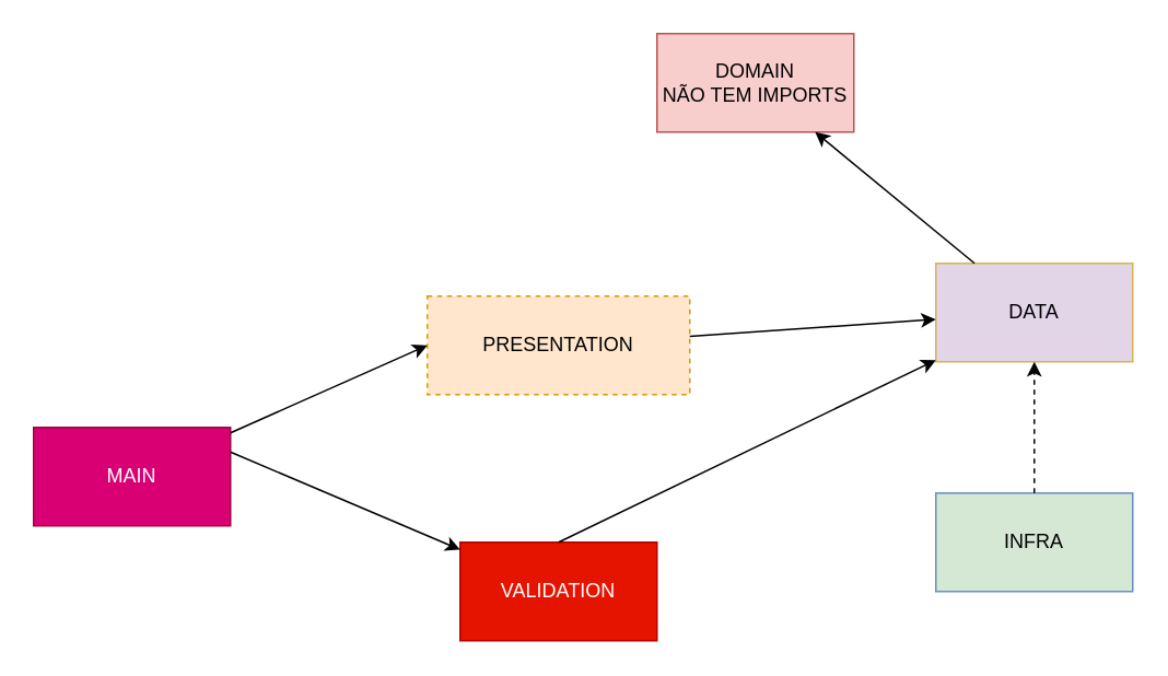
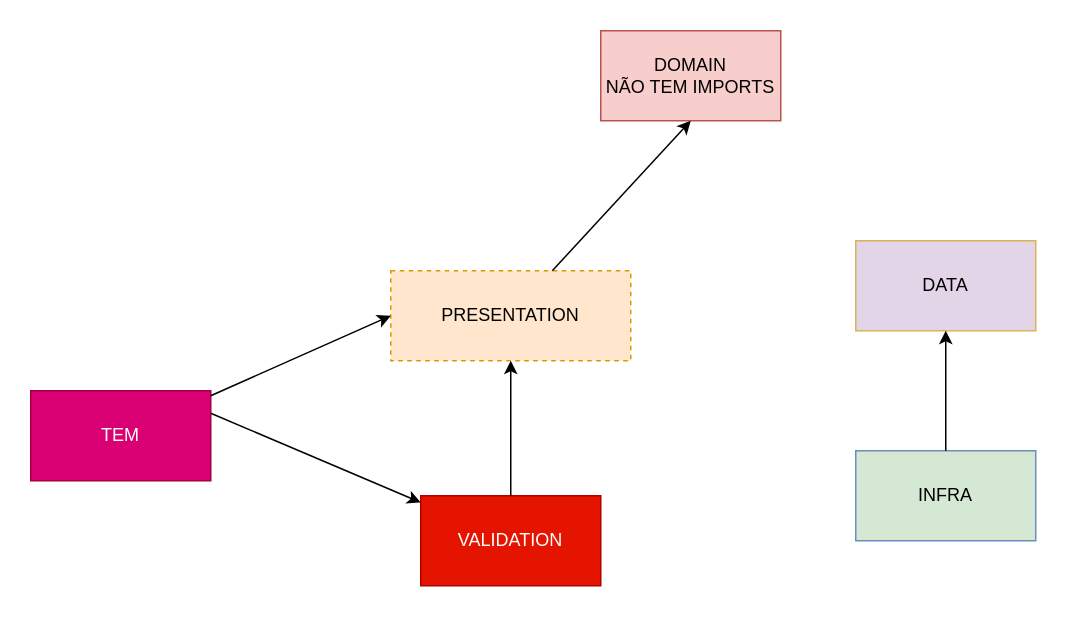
  <mxCell id="0" />
  <mxCell id="1" parent="0" />
  <mxCell id="2" value="PRESENTATION&lt;br&gt;" style="whiteSpace=wrap;html=1;fillColor=#ffe6cc;strokeColor=#d79b00;dashed=1;" vertex="1" parent="1"><mxGeometry x="260" y="180" width="160" height="60" as="geometry" /></mxCell>
  <mxCell id="3" value="DOMAIN&lt;br&gt;NÃO TEM IMPORTS&lt;br&gt;" style="whiteSpace=wrap;html=1;fillColor=#f8cecc;strokeColor=#b85450;" vertex="1" parent="1"><mxGeometry x="400" y="20" width="120" height="60" as="geometry" /></mxCell>
  <mxCell id="4" value="INFRA&lt;br&gt;" style="rounded=0;whiteSpace=wrap;html=1;fillColor=#d5e8d4;strokeColor=#6c8ebf;" vertex="1" parent="1"><mxGeometry x="570" y="300" width="120" height="60" as="geometry" /></mxCell>
  <mxCell id="5" value="DATA&lt;br&gt;" style="whiteSpace=wrap;html=1;fillColor=#e1d5e7;strokeColor=#d6b656;" vertex="1" parent="1"><mxGeometry x="570" y="160" width="120" height="60" as="geometry" /></mxCell>
- <mxCell id="6" value="MAIN&lt;br&gt;" style="rounded=0;whiteSpace=wrap;html=1;fillColor=#d80073;fontColor=#ffffff;strokeColor=#A50040;" vertex="1" parent="1"><mxGeometry x="20" y="260" width="120" height="60" as="geometry" /></mxCell>
- <mxCell id="7" value="" style="endArrow=classic;html=1;" edge="1" parent="1" source="2" target="5"><mxGeometry width="50" height="50" relative="1" as="geometry"><mxPoint x="470" y="200" as="sourcePoint" /><mxPoint x="520" y="150" as="targetPoint" /></mxGeometry></mxCell>
- <mxCell id="8" value="" style="endArrow=classic;html=1;" edge="1" parent="1" source="5" target="3"><mxGeometry width="50" height="50" relative="1" as="geometry"><mxPoint x="470" y="180" as="sourcePoint" /><mxPoint x="520" y="130" as="targetPoint" /></mxGeometry></mxCell>
- <mxCell id="9" value="" style="endArrow=classic;html=1;dashed=1;" edge="1" parent="1" source="4" target="5"><mxGeometry width="50" height="50" relative="1" as="geometry"><mxPoint x="470" y="180" as="sourcePoint" /><mxPoint x="520" y="130" as="targetPoint" /></mxGeometry></mxCell>
+ <mxCell id="6" value="TEM&lt;br&gt;" style="rounded=0;whiteSpace=wrap;html=1;fillColor=#d80073;fontColor=#ffffff;strokeColor=#A50040;" vertex="1" parent="1"><mxGeometry x="20" y="260" width="120" height="60" as="geometry" /></mxCell>
+ <mxCell id="7" value="" style="endArrow=classic;html=1;entryX=0.5;entryY=1;entryDx=0;entryDy=0;" edge="1" parent="1" source="2" target="3"><mxGeometry width="50" height="50" relative="1" as="geometry"><mxPoint x="470" y="200" as="sourcePoint" /><mxPoint x="520" y="150" as="targetPoint" /></mxGeometry></mxCell>
+ <mxCell id="9" value="" style="endArrow=classic;html=1;" edge="1" parent="1" source="4" target="5"><mxGeometry width="50" height="50" relative="1" as="geometry"><mxPoint x="470" y="180" as="sourcePoint" /><mxPoint x="520" y="130" as="targetPoint" /></mxGeometry></mxCell>
  <mxCell id="10" value="VALIDATION&lt;br&gt;" style="rounded=0;whiteSpace=wrap;html=1;fillColor=#e51400;fontColor=#ffffff;strokeColor=#B20000;" vertex="1" parent="1"><mxGeometry x="280" y="330" width="120" height="60" as="geometry" /></mxCell>
- <mxCell id="11" value="" style="endArrow=classic;html=1;exitX=0.5;exitY=0;exitDx=0;exitDy=0;" edge="1" parent="1" source="10" target="5"><mxGeometry width="50" height="50" relative="1" as="geometry"><mxPoint x="470" y="300" as="sourcePoint" /><mxPoint x="520" y="250" as="targetPoint" /></mxGeometry></mxCell>
+ <mxCell id="11" value="" style="endArrow=classic;html=1;exitX=0.5;exitY=0;exitDx=0;exitDy=0;" edge="1" parent="1" source="10" target="2"><mxGeometry width="50" height="50" relative="1" as="geometry"><mxPoint x="470" y="300" as="sourcePoint" /><mxPoint x="520" y="250" as="targetPoint" /></mxGeometry></mxCell>
  <mxCell id="12" value="" style="endArrow=classic;html=1;entryX=0;entryY=0.5;entryDx=0;entryDy=0;" edge="1" parent="1" source="6" target="2"><mxGeometry width="50" height="50" relative="1" as="geometry"><mxPoint x="470" y="300" as="sourcePoint" /><mxPoint x="520" y="250" as="targetPoint" /></mxGeometry></mxCell>
  <mxCell id="13" value="" style="endArrow=classic;html=1;exitX=1;exitY=0.25;exitDx=0;exitDy=0;" edge="1" parent="1" source="6" target="10"><mxGeometry width="50" height="50" relative="1" as="geometry"><mxPoint x="150" y="273.333" as="sourcePoint" /><mxPoint x="270" y="220" as="targetPoint" /></mxGeometry></mxCell>
